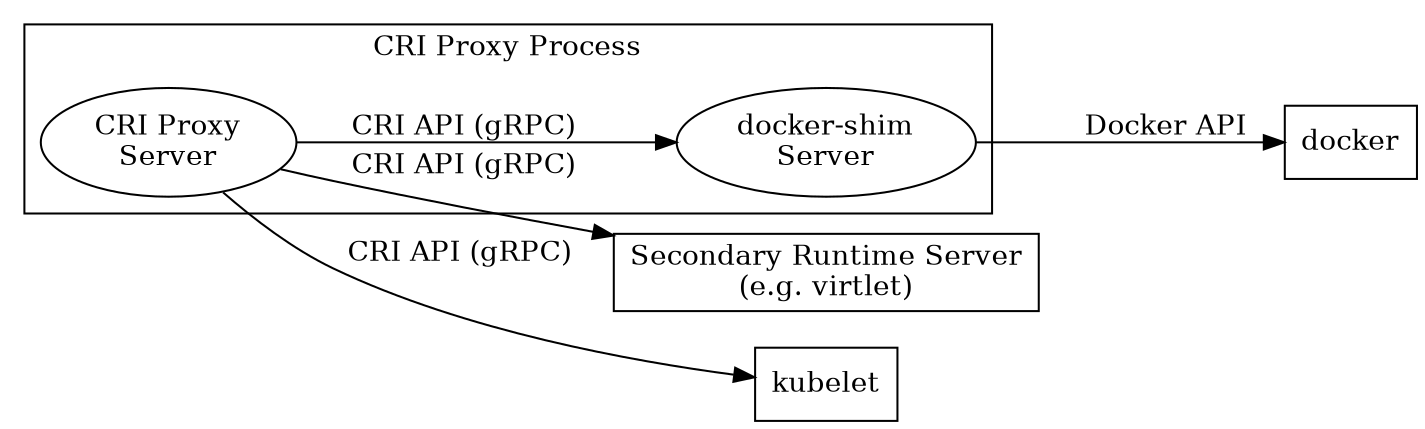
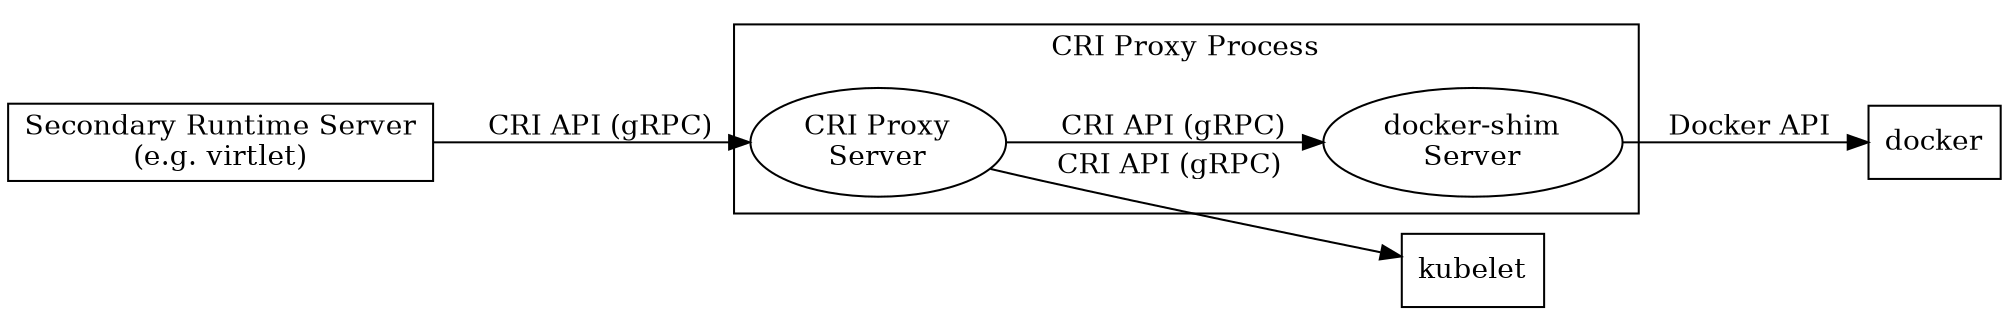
  digraph {
    rankdir=LR
    node [shape=rectangle]
    n1 [label="CRI Proxy\nServer" shape=""]
    n2 [label="docker-shim\nServer" shape=""]
    n3 [label="Secondary Runtime Server\n(e.g. virtlet)"]
    kubelet
    docker
    subgraph cluster_1 {
      color=black
      label="CRI Proxy Process"
      n1
      n2
    }
    n1 -> n2 [label="  CRI API (gRPC)"]
-   n1 -> n3 [label="  CRI API (gRPC)"]
+   n3 -> n1 [label="  CRI API (gRPC)"]
    n1 -> kubelet [label=" CRI API (gRPC)"]
    n2 -> docker [label=" Docker API"]
  }
